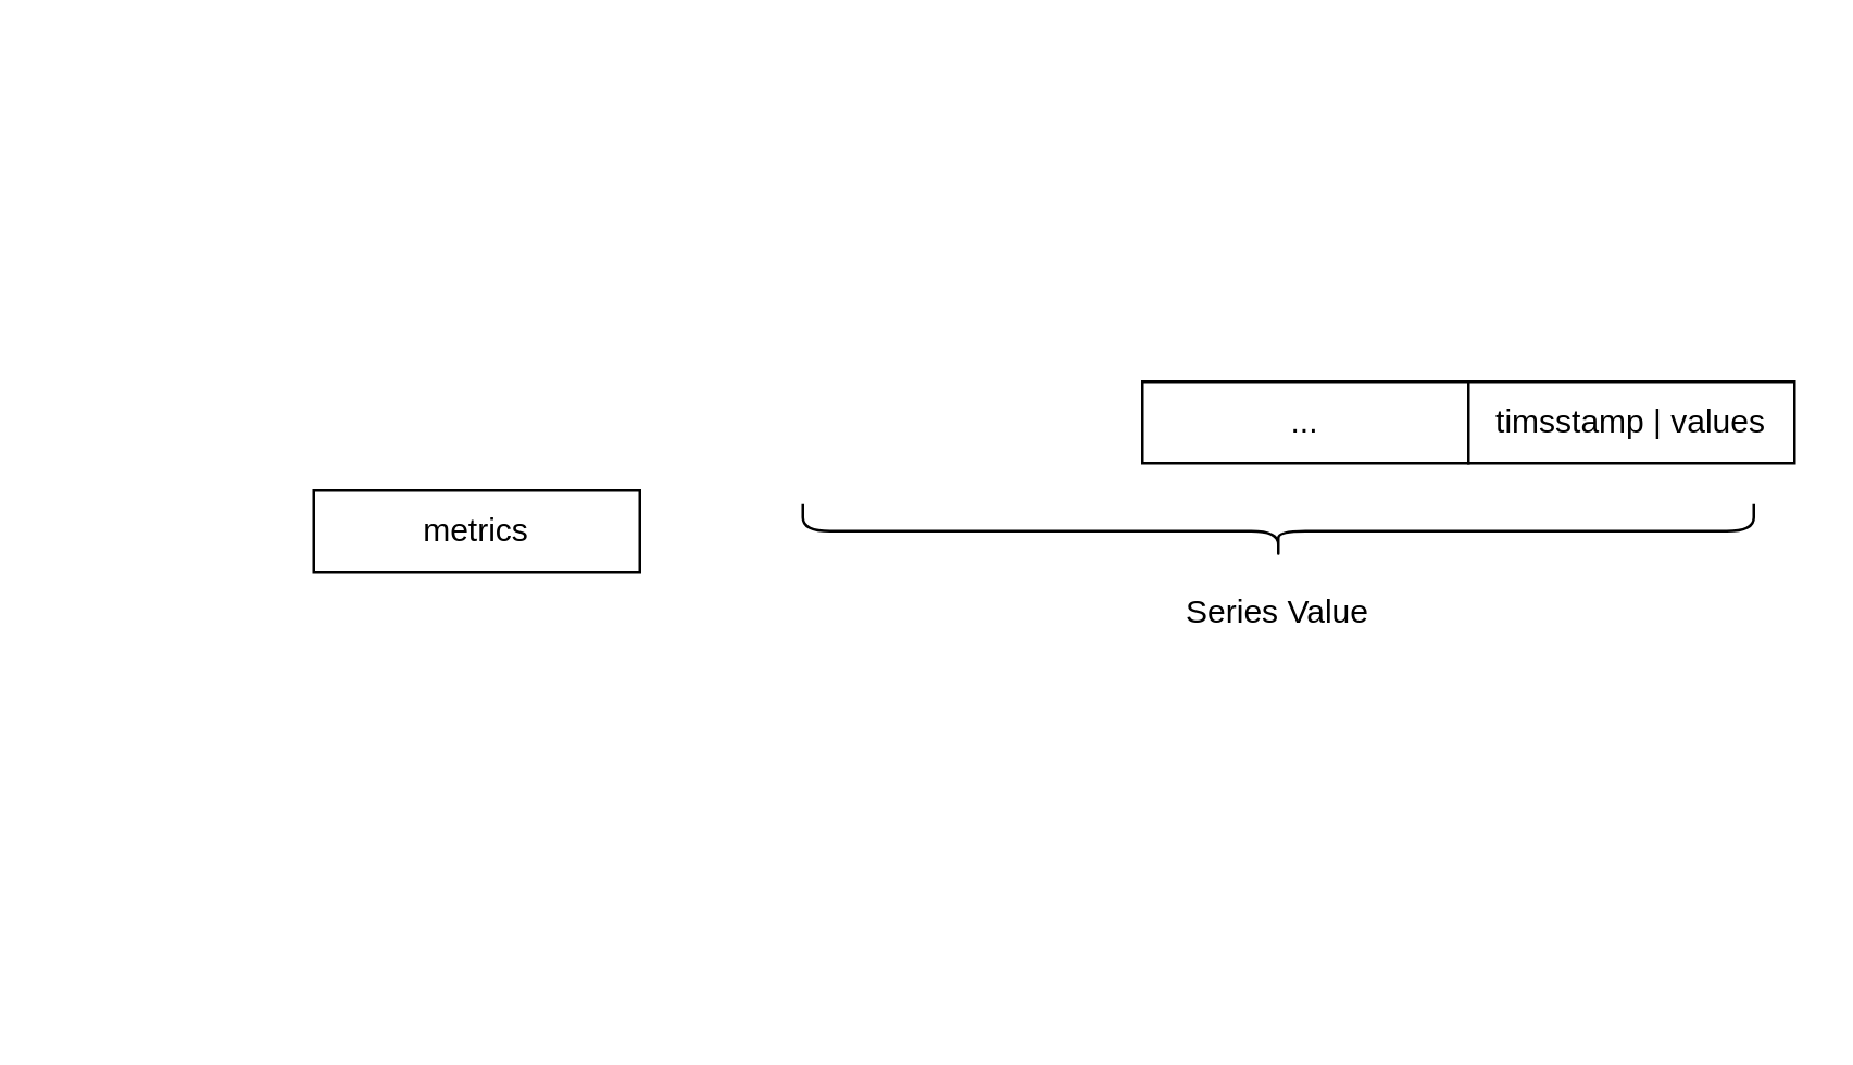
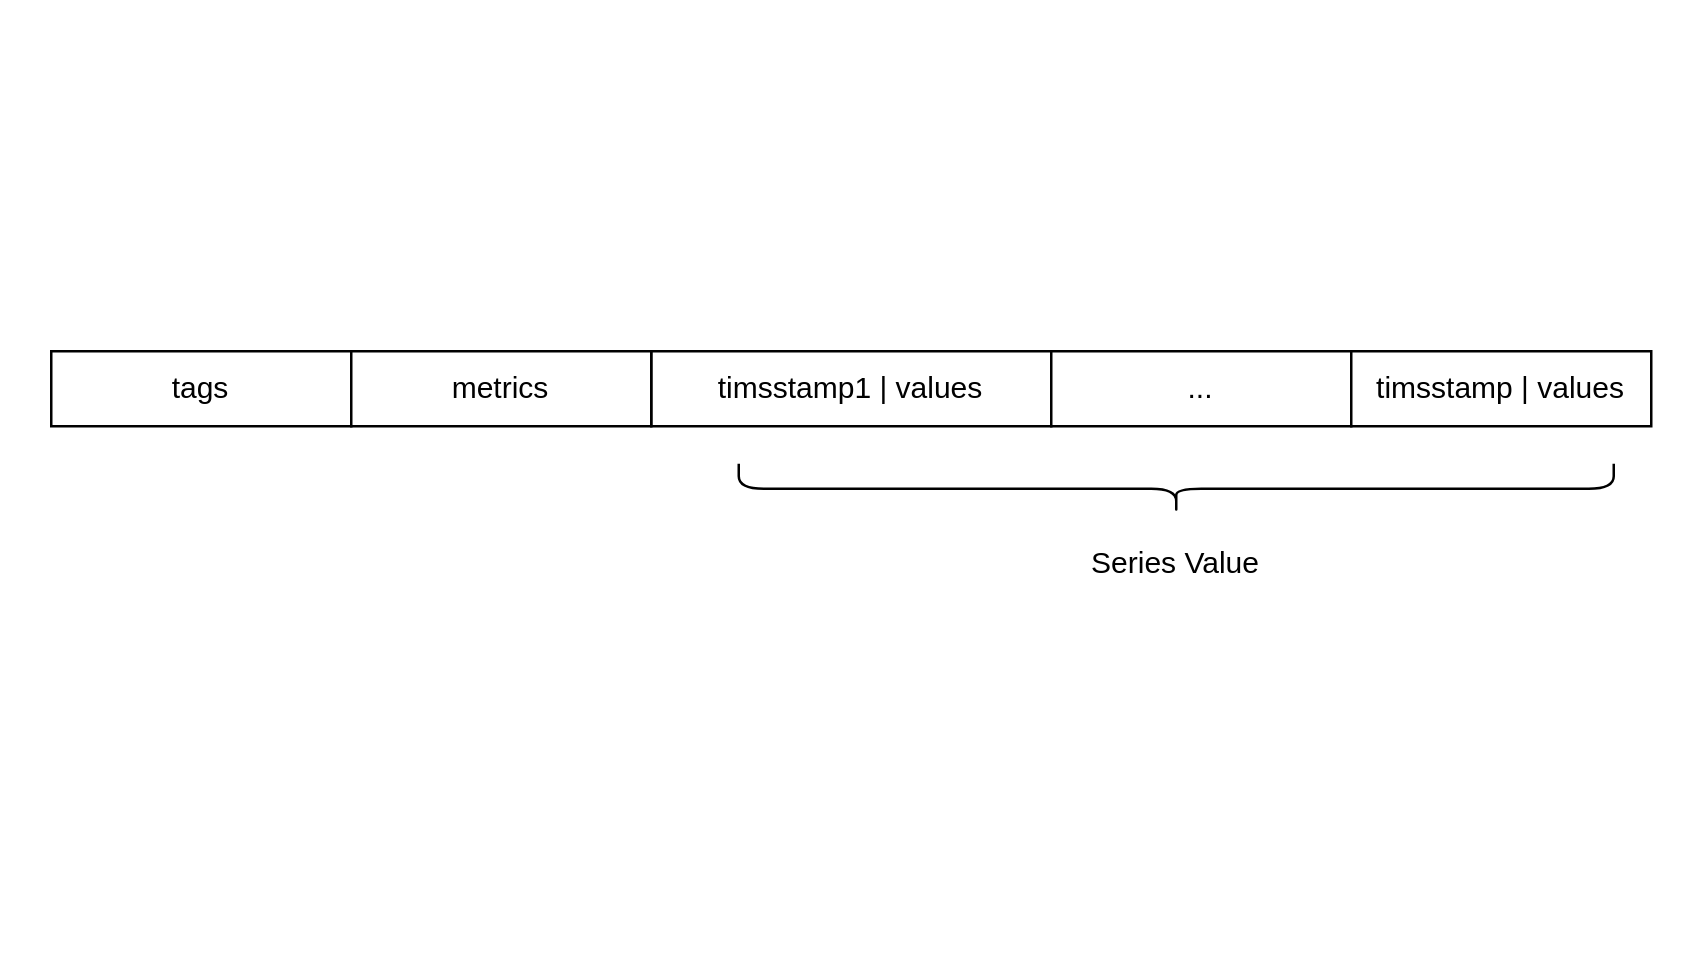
  <mxCell id="0" />
  <mxCell id="1" parent="0" />
- <mxCell id="4" value="metrics" style="rounded=0;whiteSpace=wrap;html=1;" vertex="1" parent="1"><mxGeometry x="115" y="180" width="120" height="30" as="geometry" /></mxCell>
+ <mxCell id="2" value="tags" style="rounded=0;whiteSpace=wrap;html=1;" vertex="1" parent="1"><mxGeometry x="20" y="140" width="120" height="30" as="geometry" /></mxCell>
+ <mxCell id="3" value="timsstamp1 | values" style="rounded=0;whiteSpace=wrap;html=1;" vertex="1" parent="1"><mxGeometry x="260" y="140" width="160" height="30" as="geometry" /></mxCell>
+ <mxCell id="4" value="metrics" style="rounded=0;whiteSpace=wrap;html=1;" vertex="1" parent="1"><mxGeometry x="140" y="140" width="120" height="30" as="geometry" /></mxCell>
  <mxCell id="5" value="..." style="rounded=0;whiteSpace=wrap;html=1;" vertex="1" parent="1"><mxGeometry x="420" y="140" width="120" height="30" as="geometry" /></mxCell>
  <mxCell id="6" value="timsstamp | values" style="rounded=0;whiteSpace=wrap;html=1;" vertex="1" parent="1"><mxGeometry x="540" y="140" width="120" height="30" as="geometry" /></mxCell>
  <mxCell id="7" value="" style="shape=curlyBracket;whiteSpace=wrap;html=1;rounded=1;labelPosition=left;verticalLabelPosition=middle;align=right;verticalAlign=middle;rotation=-90;" vertex="1" parent="1"><mxGeometry x="460" y="20" width="20" height="350" as="geometry" /></mxCell>
  <mxCell id="8" value="Series Value" style="text;html=1;strokeColor=none;fillColor=none;align=center;verticalAlign=middle;whiteSpace=wrap;rounded=0;" vertex="1" parent="1"><mxGeometry x="395" y="210" width="150" height="30" as="geometry" /></mxCell>
